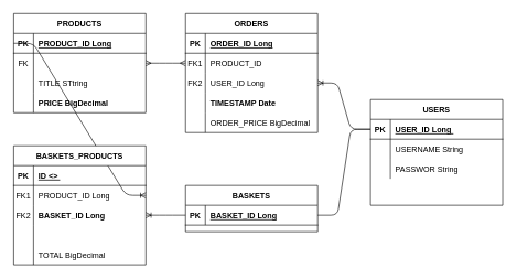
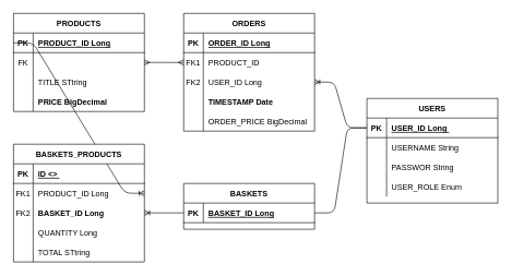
  <mxCell id="0" />
  <mxCell id="1" parent="0" />
  <mxCell id="2" value="" style="edgeStyle=entityRelationEdgeStyle;fontSize=12;html=1;endArrow=none;startArrow=ERoneToMany;startFill=0;endFill=0;entryX=0;entryY=0.5;entryDx=0;entryDy=0;exitX=1;exitY=0.5;exitDx=0;exitDy=0;" edge="1" parent="1" source="29" target="10"><mxGeometry width="100" height="100" relative="1" as="geometry"><mxPoint x="450" y="20" as="sourcePoint" /><mxPoint x="560" y="110" as="targetPoint" /></mxGeometry></mxCell>
  <mxCell id="3" value="" style="edgeStyle=entityRelationEdgeStyle;fontSize=12;html=1;endArrow=none;startArrow=none;exitX=1;exitY=0.5;exitDx=0;exitDy=0;entryX=0;entryY=0.5;entryDx=0;entryDy=0;startFill=0;endFill=0;" edge="1" parent="1" source="6" target="10"><mxGeometry width="100" height="100" relative="1" as="geometry"><mxPoint x="250" y="380" as="sourcePoint" /><mxPoint x="350" y="280" as="targetPoint" /></mxGeometry></mxCell>
  <mxCell id="4" value="" style="edgeStyle=entityRelationEdgeStyle;fontSize=12;html=1;endArrow=none;startArrow=ERoneToMany;startFill=0;endFill=0;entryX=0;entryY=0.5;entryDx=0;entryDy=0;exitX=1;exitY=0.5;exitDx=0;exitDy=0;" edge="1" parent="1" source="59" target="6"><mxGeometry width="100" height="100" relative="1" as="geometry"><mxPoint x="250" y="460" as="sourcePoint" /><mxPoint x="400" y="645" as="targetPoint" /></mxGeometry></mxCell>
  <mxCell id="5" value="BASKETS" style="shape=table;startSize=30;container=1;collapsible=1;childLayout=tableLayout;fixedRows=1;rowLines=0;fontStyle=1;align=center;resizeLast=1;" vertex="1" parent="1"><mxGeometry x="280" y="280" width="200" height="70" as="geometry" /></mxCell>
  <mxCell id="6" value="" style="shape=partialRectangle;collapsible=0;dropTarget=0;pointerEvents=0;fillColor=none;top=0;left=0;bottom=1;right=0;points=[[0,0.5],[1,0.5]];portConstraint=eastwest;" vertex="1" parent="5"><mxGeometry y="30" width="200" height="30" as="geometry" /></mxCell>
  <mxCell id="7" value="PK" style="shape=partialRectangle;connectable=0;fillColor=none;top=0;left=0;bottom=0;right=0;fontStyle=1;overflow=hidden;" vertex="1" parent="6"><mxGeometry width="30" height="30" as="geometry" /></mxCell>
  <mxCell id="8" value="BASKET_ID Long" style="shape=partialRectangle;connectable=0;fillColor=none;top=0;left=0;bottom=0;right=0;align=left;spacingLeft=6;fontStyle=5;overflow=hidden;" vertex="1" parent="6"><mxGeometry x="30" width="170" height="30" as="geometry" /></mxCell>
  <mxCell id="9" value="USERS" style="shape=table;startSize=30;container=1;collapsible=1;childLayout=tableLayout;fixedRows=1;rowLines=0;fontStyle=1;align=center;resizeLast=1;" vertex="1" parent="1"><mxGeometry x="560" y="150" width="200" height="160" as="geometry" /></mxCell>
  <mxCell id="10" value="" style="shape=partialRectangle;collapsible=0;dropTarget=0;pointerEvents=0;fillColor=none;top=0;left=0;bottom=1;right=0;points=[[0,0.5],[1,0.5]];portConstraint=eastwest;" vertex="1" parent="9"><mxGeometry y="30" width="200" height="30" as="geometry" /></mxCell>
  <mxCell id="11" value="PK" style="shape=partialRectangle;connectable=0;fillColor=none;top=0;left=0;bottom=0;right=0;fontStyle=1;overflow=hidden;" vertex="1" parent="10"><mxGeometry width="30" height="30" as="geometry" /></mxCell>
  <mxCell id="12" value="USER_ID Long " style="shape=partialRectangle;connectable=0;fillColor=none;top=0;left=0;bottom=0;right=0;align=left;spacingLeft=6;fontStyle=5;overflow=hidden;" vertex="1" parent="10"><mxGeometry x="30" width="170" height="30" as="geometry" /></mxCell>
  <mxCell id="13" value="" style="shape=partialRectangle;collapsible=0;dropTarget=0;pointerEvents=0;fillColor=none;top=0;left=0;bottom=0;right=0;points=[[0,0.5],[1,0.5]];portConstraint=eastwest;" vertex="1" parent="9"><mxGeometry y="60" width="200" height="30" as="geometry" /></mxCell>
  <mxCell id="14" value="" style="shape=partialRectangle;connectable=0;fillColor=none;top=0;left=0;bottom=0;right=0;editable=1;overflow=hidden;" vertex="1" parent="13"><mxGeometry width="30" height="30" as="geometry" /></mxCell>
  <mxCell id="15" value="USERNAME String" style="shape=partialRectangle;connectable=0;fillColor=none;top=0;left=0;bottom=0;right=0;align=left;spacingLeft=6;overflow=hidden;" vertex="1" parent="13"><mxGeometry x="30" width="170" height="30" as="geometry" /></mxCell>
  <mxCell id="16" value="" style="shape=partialRectangle;collapsible=0;dropTarget=0;pointerEvents=0;fillColor=none;top=0;left=0;bottom=0;right=0;points=[[0,0.5],[1,0.5]];portConstraint=eastwest;" vertex="1" parent="9"><mxGeometry y="90" width="200" height="30" as="geometry" /></mxCell>
  <mxCell id="17" value="" style="shape=partialRectangle;connectable=0;fillColor=none;top=0;left=0;bottom=0;right=0;editable=1;overflow=hidden;" vertex="1" parent="16"><mxGeometry width="30" height="30" as="geometry" /></mxCell>
  <mxCell id="18" value="PASSWOR String " style="shape=partialRectangle;connectable=0;fillColor=none;top=0;left=0;bottom=0;right=0;align=left;spacingLeft=6;overflow=hidden;" vertex="1" parent="16"><mxGeometry x="30" width="170" height="30" as="geometry" /></mxCell>
  <mxCell id="19" value="" style="shape=partialRectangle;collapsible=0;dropTarget=0;pointerEvents=0;fillColor=none;top=0;left=0;bottom=0;right=0;points=[[0,0.5],[1,0.5]];portConstraint=eastwest;" vertex="1" parent="9"><mxGeometry y="120" width="200" height="30" as="geometry" /></mxCell>
  <mxCell id="20" value="" style="shape=partialRectangle;connectable=0;fillColor=none;top=0;left=0;bottom=0;right=0;editable=1;overflow=hidden;" vertex="1" parent="19"><mxGeometry width="30" height="30" as="geometry" /></mxCell>
+ <mxCell id="21" value="USER_ROLE Enum" style="shape=partialRectangle;connectable=0;fillColor=none;top=0;left=0;bottom=0;right=0;align=left;spacingLeft=6;overflow=hidden;" vertex="1" parent="19"><mxGeometry x="30" width="170" height="30" as="geometry" /></mxCell>
  <mxCell id="22" value="ORDERS" style="shape=table;startSize=30;container=1;collapsible=1;childLayout=tableLayout;fixedRows=1;rowLines=0;fontStyle=1;align=center;resizeLast=1;" vertex="1" parent="1"><mxGeometry x="280" y="20" width="200" height="180" as="geometry" /></mxCell>
  <mxCell id="23" value="" style="shape=partialRectangle;collapsible=0;dropTarget=0;pointerEvents=0;fillColor=none;points=[[0,0.5],[1,0.5]];portConstraint=eastwest;top=0;left=0;right=0;bottom=1;" vertex="1" parent="22"><mxGeometry y="30" width="200" height="30" as="geometry" /></mxCell>
  <mxCell id="24" value="PK" style="shape=partialRectangle;overflow=hidden;connectable=0;fillColor=none;top=0;left=0;bottom=0;right=0;fontStyle=1;" vertex="1" parent="23"><mxGeometry width="30" height="30" as="geometry" /></mxCell>
  <mxCell id="25" value="ORDER_ID Long" style="shape=partialRectangle;overflow=hidden;connectable=0;fillColor=none;top=0;left=0;bottom=0;right=0;align=left;spacingLeft=6;fontStyle=5;" vertex="1" parent="23"><mxGeometry x="30" width="170" height="30" as="geometry" /></mxCell>
  <mxCell id="26" style="shape=partialRectangle;collapsible=0;dropTarget=0;pointerEvents=0;fillColor=none;points=[[0,0.5],[1,0.5]];portConstraint=eastwest;top=0;left=0;right=0;bottom=0;" vertex="1" parent="22"><mxGeometry y="60" width="200" height="30" as="geometry" /></mxCell>
  <mxCell id="27" value="FK1" style="shape=partialRectangle;overflow=hidden;connectable=0;fillColor=none;top=0;left=0;bottom=0;right=0;" vertex="1" parent="26"><mxGeometry width="30" height="30" as="geometry" /></mxCell>
  <mxCell id="28" value="PRODUCT_ID" style="shape=partialRectangle;overflow=hidden;connectable=0;fillColor=none;top=0;left=0;bottom=0;right=0;align=left;spacingLeft=6;" vertex="1" parent="26"><mxGeometry x="30" width="170" height="30" as="geometry" /></mxCell>
  <mxCell id="29" value="" style="shape=partialRectangle;collapsible=0;dropTarget=0;pointerEvents=0;fillColor=none;points=[[0,0.5],[1,0.5]];portConstraint=eastwest;top=0;left=0;right=0;bottom=0;" vertex="1" parent="22"><mxGeometry y="90" width="200" height="30" as="geometry" /></mxCell>
  <mxCell id="30" value="FK2" style="shape=partialRectangle;overflow=hidden;connectable=0;fillColor=none;top=0;left=0;bottom=0;right=0;" vertex="1" parent="29"><mxGeometry width="30" height="30" as="geometry" /></mxCell>
  <mxCell id="31" value="USER_ID Long " style="shape=partialRectangle;overflow=hidden;connectable=0;fillColor=none;top=0;left=0;bottom=0;right=0;align=left;spacingLeft=6;" vertex="1" parent="29"><mxGeometry x="30" width="170" height="30" as="geometry" /></mxCell>
  <mxCell id="32" value="" style="shape=partialRectangle;collapsible=0;dropTarget=0;pointerEvents=0;fillColor=none;points=[[0,0.5],[1,0.5]];portConstraint=eastwest;top=0;left=0;right=0;bottom=0;" vertex="1" parent="22"><mxGeometry y="120" width="200" height="30" as="geometry" /></mxCell>
  <mxCell id="33" value="" style="shape=partialRectangle;overflow=hidden;connectable=0;fillColor=none;top=0;left=0;bottom=0;right=0;" vertex="1" parent="32"><mxGeometry width="30" height="30" as="geometry" /></mxCell>
  <mxCell id="34" value="TIMESTAMP Date " style="shape=partialRectangle;overflow=hidden;connectable=0;fillColor=none;top=0;left=0;bottom=0;right=0;align=left;spacingLeft=6;fontStyle=1" vertex="1" parent="32"><mxGeometry x="30" width="170" height="30" as="geometry" /></mxCell>
  <mxCell id="35" style="shape=partialRectangle;collapsible=0;dropTarget=0;pointerEvents=0;fillColor=none;points=[[0,0.5],[1,0.5]];portConstraint=eastwest;top=0;left=0;right=0;bottom=0;" vertex="1" parent="22"><mxGeometry y="150" width="200" height="30" as="geometry" /></mxCell>
  <mxCell id="36" style="shape=partialRectangle;overflow=hidden;connectable=0;fillColor=none;top=0;left=0;bottom=0;right=0;" vertex="1" parent="35"><mxGeometry width="30" height="30" as="geometry" /></mxCell>
  <mxCell id="37" value="ORDER_PRICE BigDecimal" style="shape=partialRectangle;overflow=hidden;connectable=0;fillColor=none;top=0;left=0;bottom=0;right=0;align=left;spacingLeft=6;" vertex="1" parent="35"><mxGeometry x="30" width="170" height="30" as="geometry" /></mxCell>
  <mxCell id="38" value="" style="edgeStyle=entityRelationEdgeStyle;fontSize=12;html=1;endArrow=ERmany;startArrow=ERmany;exitX=1;exitY=0.5;exitDx=0;exitDy=0;entryX=0;entryY=0.5;entryDx=0;entryDy=0;" edge="1" parent="1" source="43" target="26"><mxGeometry width="100" height="100" relative="1" as="geometry"><mxPoint x="70" y="310" as="sourcePoint" /><mxPoint x="170" y="210" as="targetPoint" /></mxGeometry></mxCell>
  <mxCell id="39" value="PRODUCTS" style="shape=table;startSize=30;container=1;collapsible=1;childLayout=tableLayout;fixedRows=1;rowLines=0;fontStyle=1;align=center;resizeLast=1;" vertex="1" parent="1"><mxGeometry x="20" y="20" width="200" height="150" as="geometry" /></mxCell>
  <mxCell id="40" value="" style="shape=partialRectangle;collapsible=0;dropTarget=0;pointerEvents=0;fillColor=none;points=[[0,0.5],[1,0.5]];portConstraint=eastwest;top=0;left=0;right=0;bottom=1;" vertex="1" parent="39"><mxGeometry y="30" width="200" height="30" as="geometry" /></mxCell>
  <mxCell id="41" value="PK" style="shape=partialRectangle;overflow=hidden;connectable=0;fillColor=none;top=0;left=0;bottom=0;right=0;fontStyle=1;" vertex="1" parent="40"><mxGeometry width="30" height="30" as="geometry" /></mxCell>
  <mxCell id="42" value="PRODUCT_ID Long" style="shape=partialRectangle;overflow=hidden;connectable=0;fillColor=none;top=0;left=0;bottom=0;right=0;align=left;spacingLeft=6;fontStyle=5;" vertex="1" parent="40"><mxGeometry x="30" width="170" height="30" as="geometry" /></mxCell>
  <mxCell id="43" style="shape=partialRectangle;collapsible=0;dropTarget=0;pointerEvents=0;fillColor=none;points=[[0,0.5],[1,0.5]];portConstraint=eastwest;top=0;left=0;right=0;bottom=0;" vertex="1" parent="39"><mxGeometry y="60" width="200" height="30" as="geometry" /></mxCell>
  <mxCell id="44" value="FK" style="shape=partialRectangle;overflow=hidden;connectable=0;fillColor=none;top=0;left=0;bottom=0;right=0;" vertex="1" parent="43"><mxGeometry width="30" height="30" as="geometry" /></mxCell>
  <mxCell id="45" value="" style="shape=partialRectangle;collapsible=0;dropTarget=0;pointerEvents=0;fillColor=none;points=[[0,0.5],[1,0.5]];portConstraint=eastwest;top=0;left=0;right=0;bottom=0;" vertex="1" parent="39"><mxGeometry y="90" width="200" height="30" as="geometry" /></mxCell>
  <mxCell id="46" value="" style="shape=partialRectangle;overflow=hidden;connectable=0;fillColor=none;top=0;left=0;bottom=0;right=0;" vertex="1" parent="45"><mxGeometry width="30" height="30" as="geometry" /></mxCell>
  <mxCell id="47" value="TITLE STtring" style="shape=partialRectangle;overflow=hidden;connectable=0;fillColor=none;top=0;left=0;bottom=0;right=0;align=left;spacingLeft=6;" vertex="1" parent="45"><mxGeometry x="30" width="170" height="30" as="geometry" /></mxCell>
  <mxCell id="48" value="" style="shape=partialRectangle;collapsible=0;dropTarget=0;pointerEvents=0;fillColor=none;points=[[0,0.5],[1,0.5]];portConstraint=eastwest;top=0;left=0;right=0;bottom=0;" vertex="1" parent="39"><mxGeometry y="120" width="200" height="30" as="geometry" /></mxCell>
  <mxCell id="49" value="" style="shape=partialRectangle;overflow=hidden;connectable=0;fillColor=none;top=0;left=0;bottom=0;right=0;" vertex="1" parent="48"><mxGeometry width="30" height="30" as="geometry" /></mxCell>
  <mxCell id="50" value="PRICE BigDecimal" style="shape=partialRectangle;overflow=hidden;connectable=0;fillColor=none;top=0;left=0;bottom=0;right=0;align=left;spacingLeft=6;fontStyle=1" vertex="1" parent="48"><mxGeometry x="30" width="170" height="30" as="geometry" /></mxCell>
  <mxCell id="51" value="" style="edgeStyle=entityRelationEdgeStyle;fontSize=12;html=1;endArrow=none;startArrow=ERoneToMany;startFill=0;endFill=0;entryX=0;entryY=0.5;entryDx=0;entryDy=0;exitX=1;exitY=0.5;exitDx=0;exitDy=0;" edge="1" parent="1" source="56" target="40"><mxGeometry width="100" height="100" relative="1" as="geometry"><mxPoint x="220" y="311" as="sourcePoint" /><mxPoint x="20" y="81" as="targetPoint" /></mxGeometry></mxCell>
  <mxCell id="52" value="BASKETS_PRODUCTS" style="shape=table;startSize=30;container=1;collapsible=1;childLayout=tableLayout;fixedRows=1;rowLines=0;fontStyle=1;align=center;resizeLast=1;" parent="1" vertex="1"><mxGeometry x="20" y="220" width="200" height="180" as="geometry" /></mxCell>
  <mxCell id="53" value="" style="shape=partialRectangle;collapsible=0;dropTarget=0;pointerEvents=0;fillColor=none;points=[[0,0.5],[1,0.5]];portConstraint=eastwest;top=0;left=0;right=0;bottom=1;" parent="52" vertex="1"><mxGeometry y="30" width="200" height="30" as="geometry" /></mxCell>
  <mxCell id="54" value="PK" style="shape=partialRectangle;overflow=hidden;connectable=0;fillColor=none;top=0;left=0;bottom=0;right=0;fontStyle=1;" parent="53" vertex="1"><mxGeometry width="30" height="30" as="geometry" /></mxCell>
  <mxCell id="55" value="ID &lt;&gt; " style="shape=partialRectangle;overflow=hidden;connectable=0;fillColor=none;top=0;left=0;bottom=0;right=0;align=left;spacingLeft=6;fontStyle=5;" parent="53" vertex="1"><mxGeometry x="30" width="170" height="30" as="geometry" /></mxCell>
  <mxCell id="56" value="" style="shape=partialRectangle;collapsible=0;dropTarget=0;pointerEvents=0;fillColor=none;points=[[0,0.5],[1,0.5]];portConstraint=eastwest;top=0;left=0;right=0;bottom=0;" parent="52" vertex="1"><mxGeometry y="60" width="200" height="30" as="geometry" /></mxCell>
  <mxCell id="57" value="FK1" style="shape=partialRectangle;overflow=hidden;connectable=0;fillColor=none;top=0;left=0;bottom=0;right=0;" parent="56" vertex="1"><mxGeometry width="30" height="30" as="geometry" /></mxCell>
  <mxCell id="58" value="PRODUCT_ID Long " style="shape=partialRectangle;overflow=hidden;connectable=0;fillColor=none;top=0;left=0;bottom=0;right=0;align=left;spacingLeft=6;" parent="56" vertex="1"><mxGeometry x="30" width="170" height="30" as="geometry" /></mxCell>
  <mxCell id="59" value="" style="shape=partialRectangle;collapsible=0;dropTarget=0;pointerEvents=0;fillColor=none;points=[[0,0.5],[1,0.5]];portConstraint=eastwest;top=0;left=0;right=0;bottom=0;" parent="52" vertex="1"><mxGeometry y="90" width="200" height="30" as="geometry" /></mxCell>
  <mxCell id="60" value="FK2" style="shape=partialRectangle;overflow=hidden;connectable=0;fillColor=none;top=0;left=0;bottom=0;right=0;" parent="59" vertex="1"><mxGeometry width="30" height="30" as="geometry" /></mxCell>
  <mxCell id="61" value="BASKET_ID Long " style="shape=partialRectangle;overflow=hidden;connectable=0;fillColor=none;top=0;left=0;bottom=0;right=0;align=left;spacingLeft=6;fontStyle=1" parent="59" vertex="1"><mxGeometry x="30" width="170" height="30" as="geometry" /></mxCell>
  <mxCell id="62" style="shape=partialRectangle;collapsible=0;dropTarget=0;pointerEvents=0;fillColor=none;points=[[0,0.5],[1,0.5]];portConstraint=eastwest;top=0;left=0;right=0;bottom=0;" vertex="1" parent="52"><mxGeometry y="120" width="200" height="30" as="geometry" /></mxCell>
  <mxCell id="63" style="shape=partialRectangle;overflow=hidden;connectable=0;fillColor=none;top=0;left=0;bottom=0;right=0;" vertex="1" parent="62"><mxGeometry width="30" height="30" as="geometry" /></mxCell>
+ <mxCell id="64" value="QUANTITY Long" style="shape=partialRectangle;overflow=hidden;connectable=0;fillColor=none;top=0;left=0;bottom=0;right=0;align=left;spacingLeft=6;" vertex="1" parent="62"><mxGeometry x="30" width="170" height="30" as="geometry" /></mxCell>
  <mxCell id="65" style="shape=partialRectangle;collapsible=0;dropTarget=0;pointerEvents=0;fillColor=none;points=[[0,0.5],[1,0.5]];portConstraint=eastwest;top=0;left=0;right=0;bottom=0;" vertex="1" parent="52"><mxGeometry y="150" width="200" height="30" as="geometry" /></mxCell>
  <mxCell id="66" style="shape=partialRectangle;overflow=hidden;connectable=0;fillColor=none;top=0;left=0;bottom=0;right=0;" vertex="1" parent="65"><mxGeometry width="30" height="30" as="geometry" /></mxCell>
- <mxCell id="67" value="TOTAL BigDecimal" style="shape=partialRectangle;overflow=hidden;connectable=0;fillColor=none;top=0;left=0;bottom=0;right=0;align=left;spacingLeft=6;" vertex="1" parent="65"><mxGeometry x="30" width="170" height="30" as="geometry" /></mxCell>
+ <mxCell id="67" value="TOTAL STtring" style="shape=partialRectangle;overflow=hidden;connectable=0;fillColor=none;top=0;left=0;bottom=0;right=0;align=left;spacingLeft=6;" vertex="1" parent="65"><mxGeometry x="30" width="170" height="30" as="geometry" /></mxCell>
